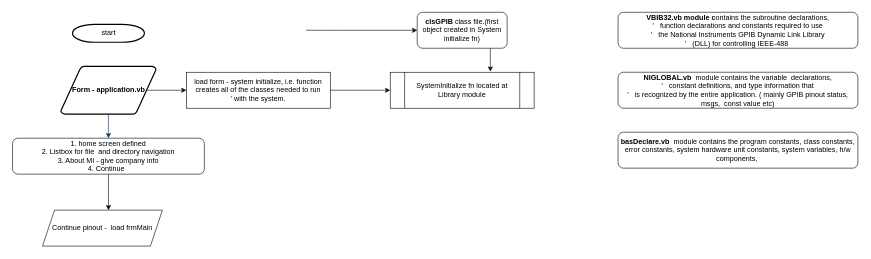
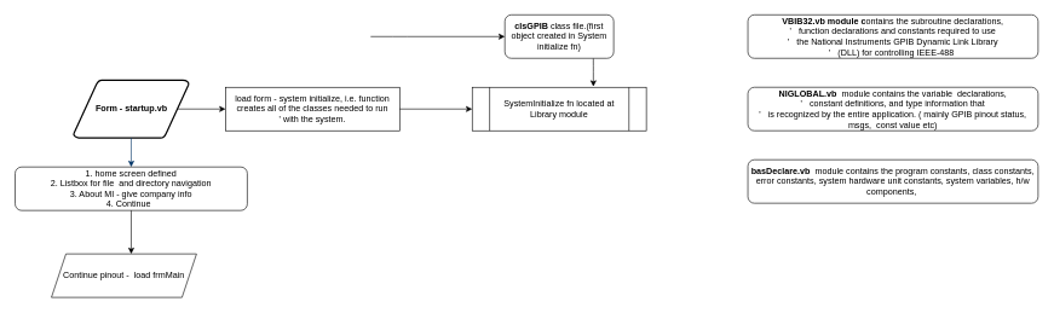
  <mxCell id="0" />
  <mxCell id="1" parent="0" />
- <mxCell id="2" value="start" style="shape=mxgraph.flowchart.terminator;strokeWidth=2;gradientColor=none;gradientDirection=north;fontStyle=0;html=1;" parent="1" vertex="1"><mxGeometry x="120" y="40" width="120" height="30" as="geometry" /></mxCell>
- <mxCell id="3" value="&lt;b&gt;Form - application.vb&lt;/b&gt;" style="shape=mxgraph.flowchart.data;strokeWidth=2;gradientColor=none;gradientDirection=north;fontStyle=0;html=1;" parent="1" vertex="1"><mxGeometry x="100.5" y="110" width="159" height="80" as="geometry" /></mxCell>
+ <mxCell id="3" value="&lt;b&gt;Form - startup.vb&lt;/b&gt;" style="shape=mxgraph.flowchart.data;strokeWidth=2;gradientColor=none;gradientDirection=north;fontStyle=0;html=1;" parent="1" vertex="1"><mxGeometry x="100.5" y="110" width="159" height="80" as="geometry" /></mxCell>
  <mxCell id="4" style="fontStyle=1;strokeColor=#003366;strokeWidth=1;html=1;" parent="1" source="3" edge="1"><mxGeometry relative="1" as="geometry"><mxPoint x="180" y="230" as="targetPoint" /></mxGeometry></mxCell>
  <mxCell id="5" value="1. home screen defined&lt;br&gt;2. Listbox for file&amp;nbsp; and directory navigation&lt;br&gt;3. About MI - give company info&lt;br&gt;4. Continue&amp;nbsp;&amp;nbsp;" style="rounded=1;whiteSpace=wrap;html=1;" parent="1" vertex="1"><mxGeometry x="20" y="230" width="320" height="60" as="geometry" /></mxCell>
  <mxCell id="6" value="" style="endArrow=classic;html=1;exitX=0.5;exitY=1;exitDx=0;exitDy=0;" parent="1" source="5" edge="1"><mxGeometry width="50" height="50" relative="1" as="geometry"><mxPoint x="420" y="370" as="sourcePoint" /><mxPoint x="180" y="350" as="targetPoint" /></mxGeometry></mxCell>
  <mxCell id="7" value="Continue pinout -&amp;nbsp; load frmMain" style="shape=parallelogram;perimeter=parallelogramPerimeter;whiteSpace=wrap;html=1;fixedSize=1;" parent="1" vertex="1"><mxGeometry x="70" y="350" width="200" height="60" as="geometry" /></mxCell>
  <mxCell id="8" value="" style="endArrow=classic;html=1;exitX=0.905;exitY=0.5;exitDx=0;exitDy=0;exitPerimeter=0;" parent="1" source="3" target="9" edge="1"><mxGeometry width="50" height="50" relative="1" as="geometry"><mxPoint x="420" y="220" as="sourcePoint" /><mxPoint x="340" y="150" as="targetPoint" /></mxGeometry></mxCell>
  <mxCell id="9" value="load form - system initialize, i.e.&amp;nbsp;&lt;span&gt;function creates all of the classes needed to run&lt;/span&gt;&lt;div&gt;' with the system.&lt;/div&gt;" style="rounded=0;whiteSpace=wrap;html=1;" parent="1" vertex="1"><mxGeometry x="310" y="120" width="240" height="60" as="geometry" /></mxCell>
  <mxCell id="10" value="" style="endArrow=classic;html=1;exitX=1;exitY=0.5;exitDx=0;exitDy=0;" parent="1" source="9" edge="1"><mxGeometry width="50" height="50" relative="1" as="geometry"><mxPoint x="600" y="160" as="sourcePoint" /><mxPoint x="650" y="150" as="targetPoint" /></mxGeometry></mxCell>
  <mxCell id="11" value="SystemInitialize fn located at Library module" style="shape=process;whiteSpace=wrap;html=1;backgroundOutline=1;" parent="1" vertex="1"><mxGeometry x="650" y="120" width="240" height="60" as="geometry" /></mxCell>
  <mxCell id="12" value="" style="endArrow=classic;html=1;exitX=0.813;exitY=1;exitDx=0;exitDy=0;exitPerimeter=0;" parent="1" source="13" edge="1"><mxGeometry width="50" height="50" relative="1" as="geometry"><mxPoint x="660" y="80" as="sourcePoint" /><mxPoint x="817" y="119" as="targetPoint" /><Array as="points"><mxPoint x="817" y="100" /></Array></mxGeometry></mxCell>
  <mxCell id="13" value="&lt;b&gt;clsGPIB&lt;/b&gt; class file.(first object created in System initialize fn)" style="rounded=1;whiteSpace=wrap;html=1;" parent="1" vertex="1"><mxGeometry x="695" y="20" width="150" height="60" as="geometry" /></mxCell>
  <mxCell id="14" value="" style="endArrow=classic;html=1;entryX=0;entryY=0.5;entryDx=0;entryDy=0;" parent="1" target="13" edge="1"><mxGeometry width="50" height="50" relative="1" as="geometry"><mxPoint x="510" y="50" as="sourcePoint" /><mxPoint x="470" y="230" as="targetPoint" /><Array as="points"><mxPoint x="550" y="50" /></Array></mxGeometry></mxCell>
  <mxCell id="15" value="&lt;b&gt;VBIB32.vb module c&lt;/b&gt;&lt;span&gt;ontains the subroutine declarations,&lt;/span&gt;&lt;div&gt;'&amp;nbsp; &amp;nbsp;function declarations and constants required to use&lt;/div&gt;&lt;div&gt;'&amp;nbsp; &amp;nbsp;the National Instruments GPIB Dynamic Link Library&lt;/div&gt;&lt;div&gt;'&amp;nbsp; &amp;nbsp;(DLL) for controlling IEEE-488&amp;nbsp;&lt;/div&gt;" style="rounded=1;whiteSpace=wrap;html=1;" parent="1" vertex="1"><mxGeometry x="1030" y="20" width="400" height="60" as="geometry" /></mxCell>
  <mxCell id="16" value="&lt;b&gt;NIGLOBAL.vb&amp;nbsp;&lt;/b&gt;&amp;nbsp;module&amp;nbsp;&lt;span&gt;contains the variable&amp;nbsp; declarations,&lt;/span&gt;&lt;div&gt;'&amp;nbsp; &amp;nbsp;constant definitions, and type information that&lt;/div&gt;&lt;div&gt;'&amp;nbsp; &amp;nbsp;is recognized by the entire application. ( mainly GPIB pinout status, msgs,&amp;nbsp; const value etc)&lt;/div&gt;" style="rounded=1;whiteSpace=wrap;html=1;" parent="1" vertex="1"><mxGeometry x="1030" y="120" width="400" height="60" as="geometry" /></mxCell>
  <mxCell id="17" value="&lt;b&gt;basDeclare.vb&amp;nbsp;&lt;/b&gt;&amp;nbsp;module&amp;nbsp;&lt;span&gt;contains the program constants, class constants, error constants, system hardware unit constants, system variables, h/w components,&amp;nbsp;&lt;/span&gt;" style="rounded=1;whiteSpace=wrap;html=1;" parent="1" vertex="1"><mxGeometry x="1030" y="220" width="400" height="60" as="geometry" /></mxCell>
